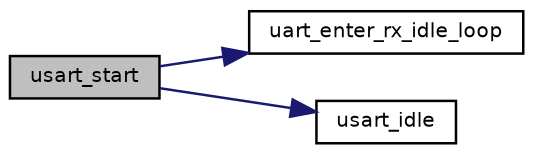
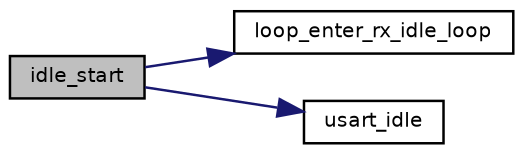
  digraph {
    rankdir=LR
    node [color=black fontname=Helvetica fontsize=8 shape=record]
    edge [color=midnightblue fontname=Helvetica fontsize=8 labelfontname=Helvetica labelfontsize=8 style=solid]
-   n1 [fillcolor=grey75 fontcolor=black height=0.2 label=usart_start style=filled width=0.4]
-   n2 [height=0.2 label=uart_enter_rx_idle_loop width=0.4]
+   n1 [fillcolor=grey75 fontcolor=black height=0.2 label=idle_start style=filled width=0.4]
+   n2 [height=0.2 label=loop_enter_rx_idle_loop width=0.4]
    n3 [height=0.2 label=usart_idle width=0.4]
    n1 -> n2
    n1 -> n3
  }
